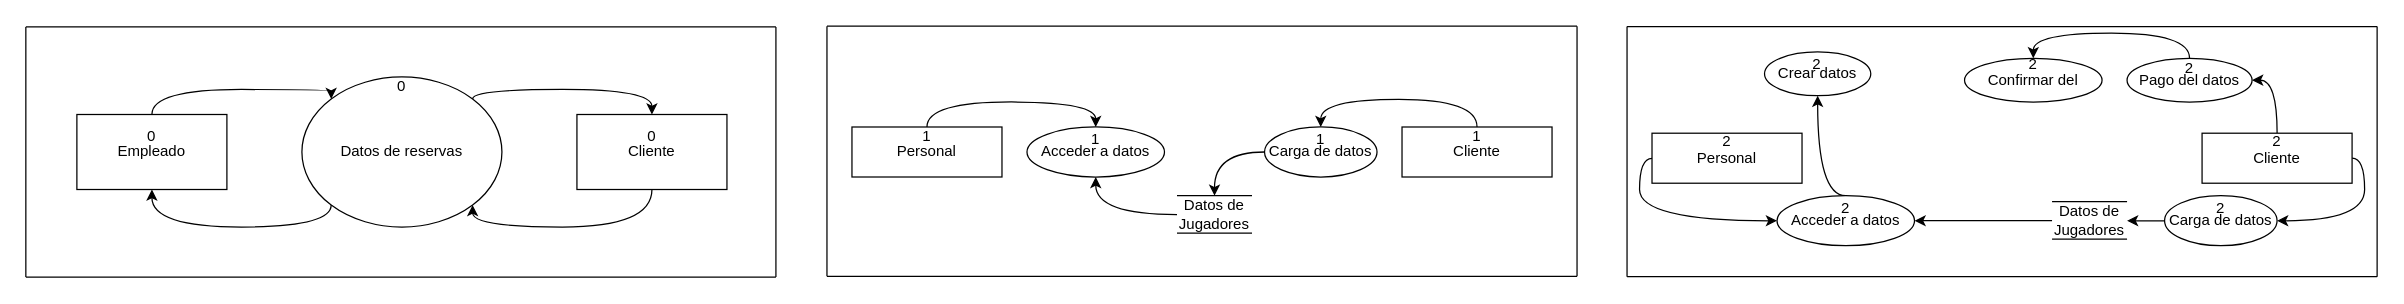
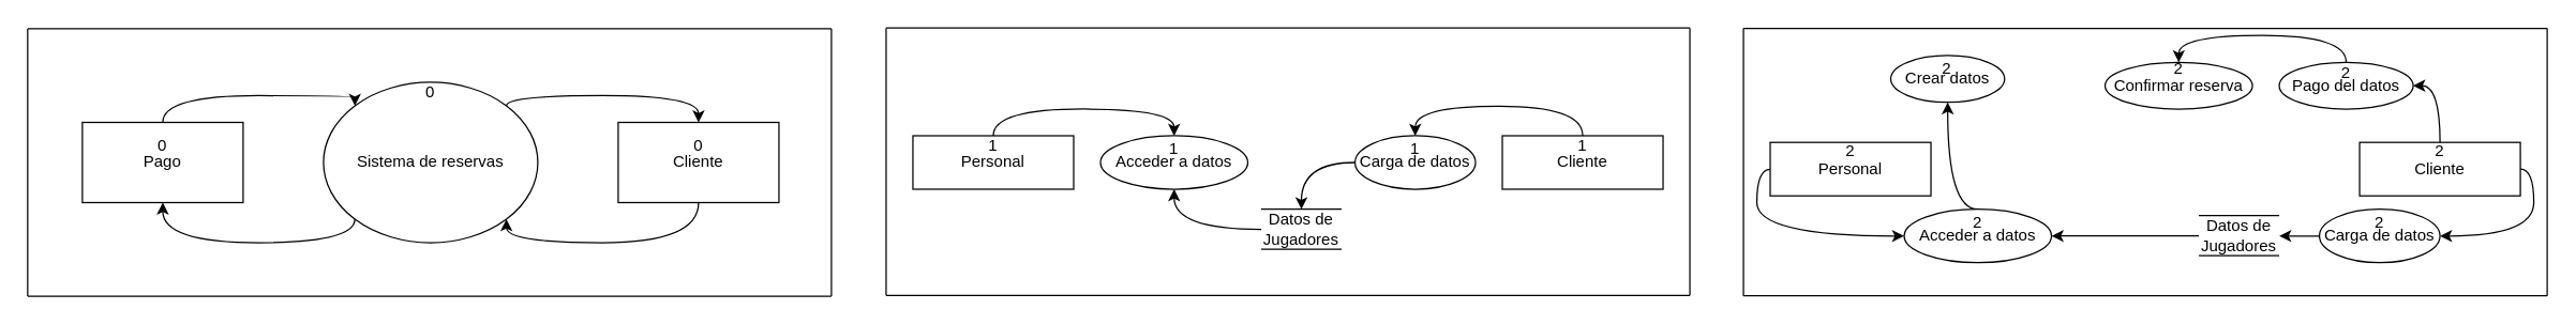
  <mxCell id="0" />
  <mxCell id="1" parent="0" />
  <mxCell id="2" style="edgeStyle=orthogonalEdgeStyle;curved=1;rounded=0;orthogonalLoop=1;jettySize=auto;html=1;entryX=0.5;entryY=0;entryDx=0;entryDy=0;exitX=1;exitY=0;exitDx=0;exitDy=0;" edge="1" parent="1" source="4" target="6"><mxGeometry relative="1" as="geometry"><Array as="points"><mxPoint x="378" y="71" /><mxPoint x="521" y="71" /></Array></mxGeometry></mxCell>
  <mxCell id="3" style="edgeStyle=orthogonalEdgeStyle;curved=1;rounded=0;orthogonalLoop=1;jettySize=auto;html=1;entryX=0.5;entryY=1;entryDx=0;entryDy=0;exitX=0;exitY=1;exitDx=0;exitDy=0;" edge="1" parent="1" source="4" target="8"><mxGeometry relative="1" as="geometry"><Array as="points"><mxPoint x="264" y="181" /><mxPoint x="121" y="181" /></Array></mxGeometry></mxCell>
- <mxCell id="4" value="Datos de reservas" style="ellipse;whiteSpace=wrap;html=1;" vertex="1" parent="1"><mxGeometry x="241" y="61" width="160" height="120" as="geometry" /></mxCell>
+ <mxCell id="4" value="Sistema de reservas" style="ellipse;whiteSpace=wrap;html=1;" vertex="1" parent="1"><mxGeometry x="241" y="61" width="160" height="120" as="geometry" /></mxCell>
  <mxCell id="5" style="edgeStyle=orthogonalEdgeStyle;curved=1;rounded=0;orthogonalLoop=1;jettySize=auto;html=1;entryX=1;entryY=1;entryDx=0;entryDy=0;" edge="1" parent="1" source="6" target="4"><mxGeometry relative="1" as="geometry"><mxPoint x="81" y="176" as="targetPoint" /><Array as="points"><mxPoint x="521" y="181" /><mxPoint x="378" y="181" /></Array></mxGeometry></mxCell>
  <mxCell id="6" value="Cliente" style="rounded=0;whiteSpace=wrap;html=1;" vertex="1" parent="1"><mxGeometry x="461" y="91" width="120" height="60" as="geometry" /></mxCell>
  <mxCell id="7" style="edgeStyle=orthogonalEdgeStyle;rounded=0;orthogonalLoop=1;jettySize=auto;html=1;entryX=0;entryY=0;entryDx=0;entryDy=0;curved=1;exitX=0.5;exitY=0;exitDx=0;exitDy=0;" edge="1" parent="1" source="8" target="4"><mxGeometry relative="1" as="geometry"><Array as="points"><mxPoint x="121" y="71" /><mxPoint x="264" y="71" /></Array></mxGeometry></mxCell>
- <mxCell id="8" value="Empleado" style="rounded=0;whiteSpace=wrap;html=1;" vertex="1" parent="1"><mxGeometry x="61" y="91" width="120" height="60" as="geometry" /></mxCell>
+ <mxCell id="8" value="Pago" style="rounded=0;whiteSpace=wrap;html=1;" vertex="1" parent="1"><mxGeometry x="61" y="91" width="120" height="60" as="geometry" /></mxCell>
  <mxCell id="9" value="0" style="text;html=1;strokeColor=none;fillColor=none;align=center;verticalAlign=middle;whiteSpace=wrap;rounded=0;" vertex="1" parent="1"><mxGeometry x="311" y="61" width="20" height="15" as="geometry" /></mxCell>
  <mxCell id="10" value="0" style="text;html=1;strokeColor=none;fillColor=none;align=center;verticalAlign=middle;whiteSpace=wrap;rounded=0;" vertex="1" parent="1"><mxGeometry x="111" y="106" width="20" height="5" as="geometry" /></mxCell>
  <mxCell id="11" value="0" style="text;html=1;strokeColor=none;fillColor=none;align=center;verticalAlign=middle;whiteSpace=wrap;rounded=0;" vertex="1" parent="1"><mxGeometry x="511" y="106" width="20" height="5" as="geometry" /></mxCell>
  <mxCell id="12" value="" style="endArrow=none;html=1;rounded=0;curved=1;" edge="1" parent="1"><mxGeometry width="50" height="50" relative="1" as="geometry"><mxPoint x="20.17" y="221" as="sourcePoint" /><mxPoint x="620.17" y="221" as="targetPoint" /></mxGeometry></mxCell>
  <mxCell id="13" value="" style="endArrow=none;html=1;rounded=0;curved=1;" edge="1" parent="1"><mxGeometry width="50" height="50" relative="1" as="geometry"><mxPoint x="20.17" y="21" as="sourcePoint" /><mxPoint x="620.17" y="21" as="targetPoint" /></mxGeometry></mxCell>
  <mxCell id="14" value="" style="endArrow=none;html=1;rounded=0;curved=1;" edge="1" parent="1"><mxGeometry width="50" height="50" relative="1" as="geometry"><mxPoint x="20.17" y="221" as="sourcePoint" /><mxPoint x="20.17" y="21" as="targetPoint" /></mxGeometry></mxCell>
  <mxCell id="15" value="" style="endArrow=none;html=1;rounded=0;curved=1;" edge="1" parent="1"><mxGeometry width="50" height="50" relative="1" as="geometry"><mxPoint x="620.17" y="221" as="sourcePoint" /><mxPoint x="620.17" y="21" as="targetPoint" /></mxGeometry></mxCell>
  <mxCell id="16" value="" style="edgeStyle=orthogonalEdgeStyle;curved=1;rounded=0;orthogonalLoop=1;jettySize=auto;html=1;" edge="1" parent="1" target="26"><mxGeometry relative="1" as="geometry"><mxPoint x="1181" y="101" as="sourcePoint" /><Array as="points"><mxPoint x="1181" y="79" /><mxPoint x="1056" y="79" /></Array></mxGeometry></mxCell>
  <mxCell id="17" value="Cliente" style="rounded=0;whiteSpace=wrap;html=1;" vertex="1" parent="1"><mxGeometry x="1121" y="101" width="120" height="40" as="geometry" /></mxCell>
  <mxCell id="18" style="edgeStyle=orthogonalEdgeStyle;curved=1;rounded=0;orthogonalLoop=1;jettySize=auto;html=1;entryX=0.5;entryY=0;entryDx=0;entryDy=0;" edge="1" parent="1" source="19" target="33"><mxGeometry relative="1" as="geometry"><Array as="points"><mxPoint x="741" y="81" /><mxPoint x="876" y="81" /></Array></mxGeometry></mxCell>
  <mxCell id="19" value="Personal" style="rounded=0;whiteSpace=wrap;html=1;" vertex="1" parent="1"><mxGeometry x="681" y="101" width="120" height="40" as="geometry" /></mxCell>
  <mxCell id="20" value="" style="endArrow=none;html=1;rounded=0;curved=1;" edge="1" parent="1"><mxGeometry width="50" height="50" relative="1" as="geometry"><mxPoint x="661" y="220.41" as="sourcePoint" /><mxPoint x="1261" y="220.41" as="targetPoint" /></mxGeometry></mxCell>
  <mxCell id="21" value="" style="endArrow=none;html=1;rounded=0;curved=1;" edge="1" parent="1"><mxGeometry width="50" height="50" relative="1" as="geometry"><mxPoint x="661" y="20.41" as="sourcePoint" /><mxPoint x="1261" y="20.41" as="targetPoint" /></mxGeometry></mxCell>
  <mxCell id="22" value="" style="endArrow=none;html=1;rounded=0;curved=1;" edge="1" parent="1"><mxGeometry width="50" height="50" relative="1" as="geometry"><mxPoint x="661" y="220.41" as="sourcePoint" /><mxPoint x="661" y="20.41" as="targetPoint" /></mxGeometry></mxCell>
  <mxCell id="23" value="" style="endArrow=none;html=1;rounded=0;curved=1;" edge="1" parent="1"><mxGeometry width="50" height="50" relative="1" as="geometry"><mxPoint x="1261" y="220.41" as="sourcePoint" /><mxPoint x="1261" y="20.41" as="targetPoint" /></mxGeometry></mxCell>
  <mxCell id="24" value="1" style="text;html=1;strokeColor=none;fillColor=none;align=center;verticalAlign=middle;whiteSpace=wrap;rounded=0;" vertex="1" parent="1"><mxGeometry x="726" y="98.5" width="30" height="20" as="geometry" /></mxCell>
  <mxCell id="25" style="edgeStyle=orthogonalEdgeStyle;curved=1;rounded=0;orthogonalLoop=1;jettySize=auto;html=1;" edge="1" parent="1" source="26" target="30"><mxGeometry relative="1" as="geometry" /></mxCell>
  <mxCell id="26" value="Carga de datos" style="ellipse;whiteSpace=wrap;html=1;rounded=0;" vertex="1" parent="1"><mxGeometry x="1011" y="101" width="90" height="40" as="geometry" /></mxCell>
  <mxCell id="27" value="Acceder a datos" style="ellipse;whiteSpace=wrap;html=1;" vertex="1" parent="1"><mxGeometry x="821" y="101" width="110" height="40" as="geometry" /></mxCell>
  <mxCell id="28" style="edgeStyle=orthogonalEdgeStyle;curved=1;rounded=0;orthogonalLoop=1;jettySize=auto;html=1;exitX=0.5;exitY=1;exitDx=0;exitDy=0;" edge="1" parent="1" source="27" target="27"><mxGeometry relative="1" as="geometry" /></mxCell>
  <mxCell id="29" style="edgeStyle=orthogonalEdgeStyle;curved=1;rounded=0;orthogonalLoop=1;jettySize=auto;html=1;" edge="1" parent="1" source="30" target="27"><mxGeometry relative="1" as="geometry" /></mxCell>
  <mxCell id="30" value="Datos de Jugadores" style="text;html=1;strokeColor=none;fillColor=none;align=center;verticalAlign=middle;whiteSpace=wrap;rounded=0;" vertex="1" parent="1"><mxGeometry x="941" y="155.97" width="60" height="30" as="geometry" /></mxCell>
  <mxCell id="31" value="" style="endArrow=none;html=1;rounded=0;curved=1;" edge="1" parent="1"><mxGeometry width="50" height="50" relative="1" as="geometry"><mxPoint x="941" y="185.8" as="sourcePoint" /><mxPoint x="1001" y="185.8" as="targetPoint" /></mxGeometry></mxCell>
  <mxCell id="32" value="" style="endArrow=none;html=1;rounded=0;curved=1;" edge="1" parent="1"><mxGeometry width="50" height="50" relative="1" as="geometry"><mxPoint x="941" y="155.8" as="sourcePoint" /><mxPoint x="1001" y="155.8" as="targetPoint" /></mxGeometry></mxCell>
  <mxCell id="33" value="1" style="text;html=1;strokeColor=none;fillColor=none;align=center;verticalAlign=middle;whiteSpace=wrap;rounded=0;" vertex="1" parent="1"><mxGeometry x="861" y="101" width="30" height="20" as="geometry" /></mxCell>
  <mxCell id="34" value="1" style="text;html=1;strokeColor=none;fillColor=none;align=center;verticalAlign=middle;whiteSpace=wrap;rounded=0;" vertex="1" parent="1"><mxGeometry x="1041" y="106" width="30" height="10" as="geometry" /></mxCell>
  <mxCell id="35" value="1" style="text;html=1;strokeColor=none;fillColor=none;align=center;verticalAlign=middle;whiteSpace=wrap;rounded=0;" vertex="1" parent="1"><mxGeometry x="1166" y="98.5" width="30" height="20" as="geometry" /></mxCell>
  <mxCell id="36" value="" style="endArrow=none;html=1;rounded=0;curved=1;" edge="1" parent="1"><mxGeometry width="50" height="50" relative="1" as="geometry"><mxPoint x="1301" y="220.71" as="sourcePoint" /><mxPoint x="1901" y="220.71" as="targetPoint" /></mxGeometry></mxCell>
  <mxCell id="37" value="" style="endArrow=none;html=1;rounded=0;curved=1;" edge="1" parent="1"><mxGeometry width="50" height="50" relative="1" as="geometry"><mxPoint x="1301" y="20.71" as="sourcePoint" /><mxPoint x="1901" y="20.71" as="targetPoint" /></mxGeometry></mxCell>
  <mxCell id="38" value="" style="endArrow=none;html=1;rounded=0;curved=1;" edge="1" parent="1"><mxGeometry width="50" height="50" relative="1" as="geometry"><mxPoint x="1301" y="220.71" as="sourcePoint" /><mxPoint x="1301" y="20.71" as="targetPoint" /></mxGeometry></mxCell>
  <mxCell id="39" value="" style="endArrow=none;html=1;rounded=0;curved=1;" edge="1" parent="1"><mxGeometry width="50" height="50" relative="1" as="geometry"><mxPoint x="1901" y="220.71" as="sourcePoint" /><mxPoint x="1901" y="20.71" as="targetPoint" /></mxGeometry></mxCell>
  <mxCell id="40" value="Crear datos" style="ellipse;whiteSpace=wrap;html=1;" vertex="1" parent="1"><mxGeometry x="1410.97" y="40.97" width="85" height="35" as="geometry" /></mxCell>
- <mxCell id="41" value="Confirmar del" style="ellipse;whiteSpace=wrap;html=1;" vertex="1" parent="1"><mxGeometry x="1570.97" y="46.01" width="110" height="35" as="geometry" /></mxCell>
+ <mxCell id="41" value="Confirmar reserva" style="ellipse;whiteSpace=wrap;html=1;" vertex="1" parent="1"><mxGeometry x="1570.97" y="46.01" width="110" height="35" as="geometry" /></mxCell>
  <mxCell id="42" value="" style="edgeStyle=orthogonalEdgeStyle;curved=1;rounded=0;orthogonalLoop=1;jettySize=auto;html=1;exitX=1;exitY=0.5;exitDx=0;exitDy=0;" edge="1" parent="1" source="44" target="49"><mxGeometry relative="1" as="geometry"><Array as="points"><mxPoint x="1890.97" y="125.97" /><mxPoint x="1890.97" y="175.97" /></Array></mxGeometry></mxCell>
  <mxCell id="43" style="edgeStyle=orthogonalEdgeStyle;curved=1;rounded=0;orthogonalLoop=1;jettySize=auto;html=1;entryX=1;entryY=0.5;entryDx=0;entryDy=0;" edge="1" parent="1" source="44" target="58"><mxGeometry relative="1" as="geometry"><Array as="points"><mxPoint x="1821" y="63" /></Array></mxGeometry></mxCell>
  <mxCell id="44" value="Cliente" style="rounded=0;whiteSpace=wrap;html=1;" vertex="1" parent="1"><mxGeometry x="1760.97" y="105.97" width="120" height="40" as="geometry" /></mxCell>
  <mxCell id="45" style="edgeStyle=orthogonalEdgeStyle;curved=1;rounded=0;orthogonalLoop=1;jettySize=auto;html=1;" edge="1" parent="1" source="46" target="51"><mxGeometry relative="1" as="geometry"><Array as="points"><mxPoint x="1310.97" y="125.97" /><mxPoint x="1310.97" y="175.97" /></Array></mxGeometry></mxCell>
  <mxCell id="46" value="Personal" style="rounded=0;whiteSpace=wrap;html=1;" vertex="1" parent="1"><mxGeometry x="1320.97" y="105.97" width="120" height="40" as="geometry" /></mxCell>
  <mxCell id="47" value="2" style="text;html=1;strokeColor=none;fillColor=none;align=center;verticalAlign=middle;whiteSpace=wrap;rounded=0;" vertex="1" parent="1"><mxGeometry x="1365.97" y="103.47" width="30" height="20" as="geometry" /></mxCell>
  <mxCell id="48" style="edgeStyle=orthogonalEdgeStyle;curved=1;rounded=0;orthogonalLoop=1;jettySize=auto;html=1;" edge="1" parent="1" source="49" target="54"><mxGeometry relative="1" as="geometry" /></mxCell>
  <mxCell id="49" value="Carga de datos" style="ellipse;whiteSpace=wrap;html=1;rounded=0;" vertex="1" parent="1"><mxGeometry x="1730.97" y="155.97" width="90" height="40" as="geometry" /></mxCell>
  <mxCell id="50" style="edgeStyle=orthogonalEdgeStyle;curved=1;rounded=0;orthogonalLoop=1;jettySize=auto;html=1;exitX=0.5;exitY=0;exitDx=0;exitDy=0;entryX=0.5;entryY=1;entryDx=0;entryDy=0;" edge="1" parent="1" source="51" target="40"><mxGeometry relative="1" as="geometry"><Array as="points"><mxPoint x="1453.97" y="155.97" /></Array></mxGeometry></mxCell>
  <mxCell id="51" value="Acceder a datos" style="ellipse;whiteSpace=wrap;html=1;" vertex="1" parent="1"><mxGeometry x="1420.97" y="155.97" width="110" height="40" as="geometry" /></mxCell>
  <mxCell id="52" style="edgeStyle=orthogonalEdgeStyle;curved=1;rounded=0;orthogonalLoop=1;jettySize=auto;html=1;exitX=0.5;exitY=1;exitDx=0;exitDy=0;" edge="1" parent="1" source="51" target="51"><mxGeometry relative="1" as="geometry" /></mxCell>
  <mxCell id="53" style="edgeStyle=orthogonalEdgeStyle;curved=1;rounded=0;orthogonalLoop=1;jettySize=auto;html=1;" edge="1" parent="1" source="54" target="51"><mxGeometry relative="1" as="geometry" /></mxCell>
  <mxCell id="54" value="Datos de Jugadores" style="text;html=1;strokeColor=none;fillColor=none;align=center;verticalAlign=middle;whiteSpace=wrap;rounded=0;" vertex="1" parent="1"><mxGeometry x="1640.97" y="160.97" width="60" height="30" as="geometry" /></mxCell>
  <mxCell id="55" value="" style="endArrow=none;html=1;rounded=0;curved=1;" edge="1" parent="1"><mxGeometry width="50" height="50" relative="1" as="geometry"><mxPoint x="1640.97" y="190.77" as="sourcePoint" /><mxPoint x="1700.97" y="190.77" as="targetPoint" /></mxGeometry></mxCell>
  <mxCell id="56" value="" style="endArrow=none;html=1;rounded=0;curved=1;" edge="1" parent="1"><mxGeometry width="50" height="50" relative="1" as="geometry"><mxPoint x="1640.97" y="160.77" as="sourcePoint" /><mxPoint x="1700.97" y="160.77" as="targetPoint" /></mxGeometry></mxCell>
  <mxCell id="57" style="edgeStyle=orthogonalEdgeStyle;curved=1;rounded=0;orthogonalLoop=1;jettySize=auto;html=1;entryX=0.5;entryY=0;entryDx=0;entryDy=0;" edge="1" parent="1" source="58" target="41"><mxGeometry relative="1" as="geometry"><Array as="points"><mxPoint x="1750.97" y="26.01" /><mxPoint x="1625.97" y="26.01" /></Array></mxGeometry></mxCell>
  <mxCell id="58" value="Pago del datos" style="ellipse;whiteSpace=wrap;html=1;rounded=0;" vertex="1" parent="1"><mxGeometry x="1700.97" y="46.01" width="100" height="35" as="geometry" /></mxCell>
  <mxCell id="59" value="2" style="text;html=1;strokeColor=none;fillColor=none;align=center;verticalAlign=middle;whiteSpace=wrap;rounded=0;" vertex="1" parent="1"><mxGeometry x="1443.47" y="40.97" width="20" height="20" as="geometry" /></mxCell>
  <mxCell id="60" value="2" style="text;html=1;strokeColor=none;fillColor=none;align=center;verticalAlign=middle;whiteSpace=wrap;rounded=0;" vertex="1" parent="1"><mxGeometry x="1460.97" y="155.97" width="30" height="20" as="geometry" /></mxCell>
  <mxCell id="61" value="2" style="text;html=1;strokeColor=none;fillColor=none;align=center;verticalAlign=middle;whiteSpace=wrap;rounded=0;" vertex="1" parent="1"><mxGeometry x="1615.97" y="46.01" width="20" height="10" as="geometry" /></mxCell>
  <mxCell id="62" value="2" style="text;html=1;strokeColor=none;fillColor=none;align=center;verticalAlign=middle;whiteSpace=wrap;rounded=0;" vertex="1" parent="1"><mxGeometry x="1760.97" y="160.97" width="30" height="10" as="geometry" /></mxCell>
  <mxCell id="63" value="2" style="text;html=1;strokeColor=none;fillColor=none;align=center;verticalAlign=middle;whiteSpace=wrap;rounded=0;" vertex="1" parent="1"><mxGeometry x="1805.97" y="103.47" width="30" height="20" as="geometry" /></mxCell>
  <mxCell id="64" value="2" style="text;html=1;strokeColor=none;fillColor=none;align=center;verticalAlign=middle;whiteSpace=wrap;rounded=0;" vertex="1" parent="1"><mxGeometry x="1735.97" y="46.01" width="30" height="15" as="geometry" /></mxCell>
